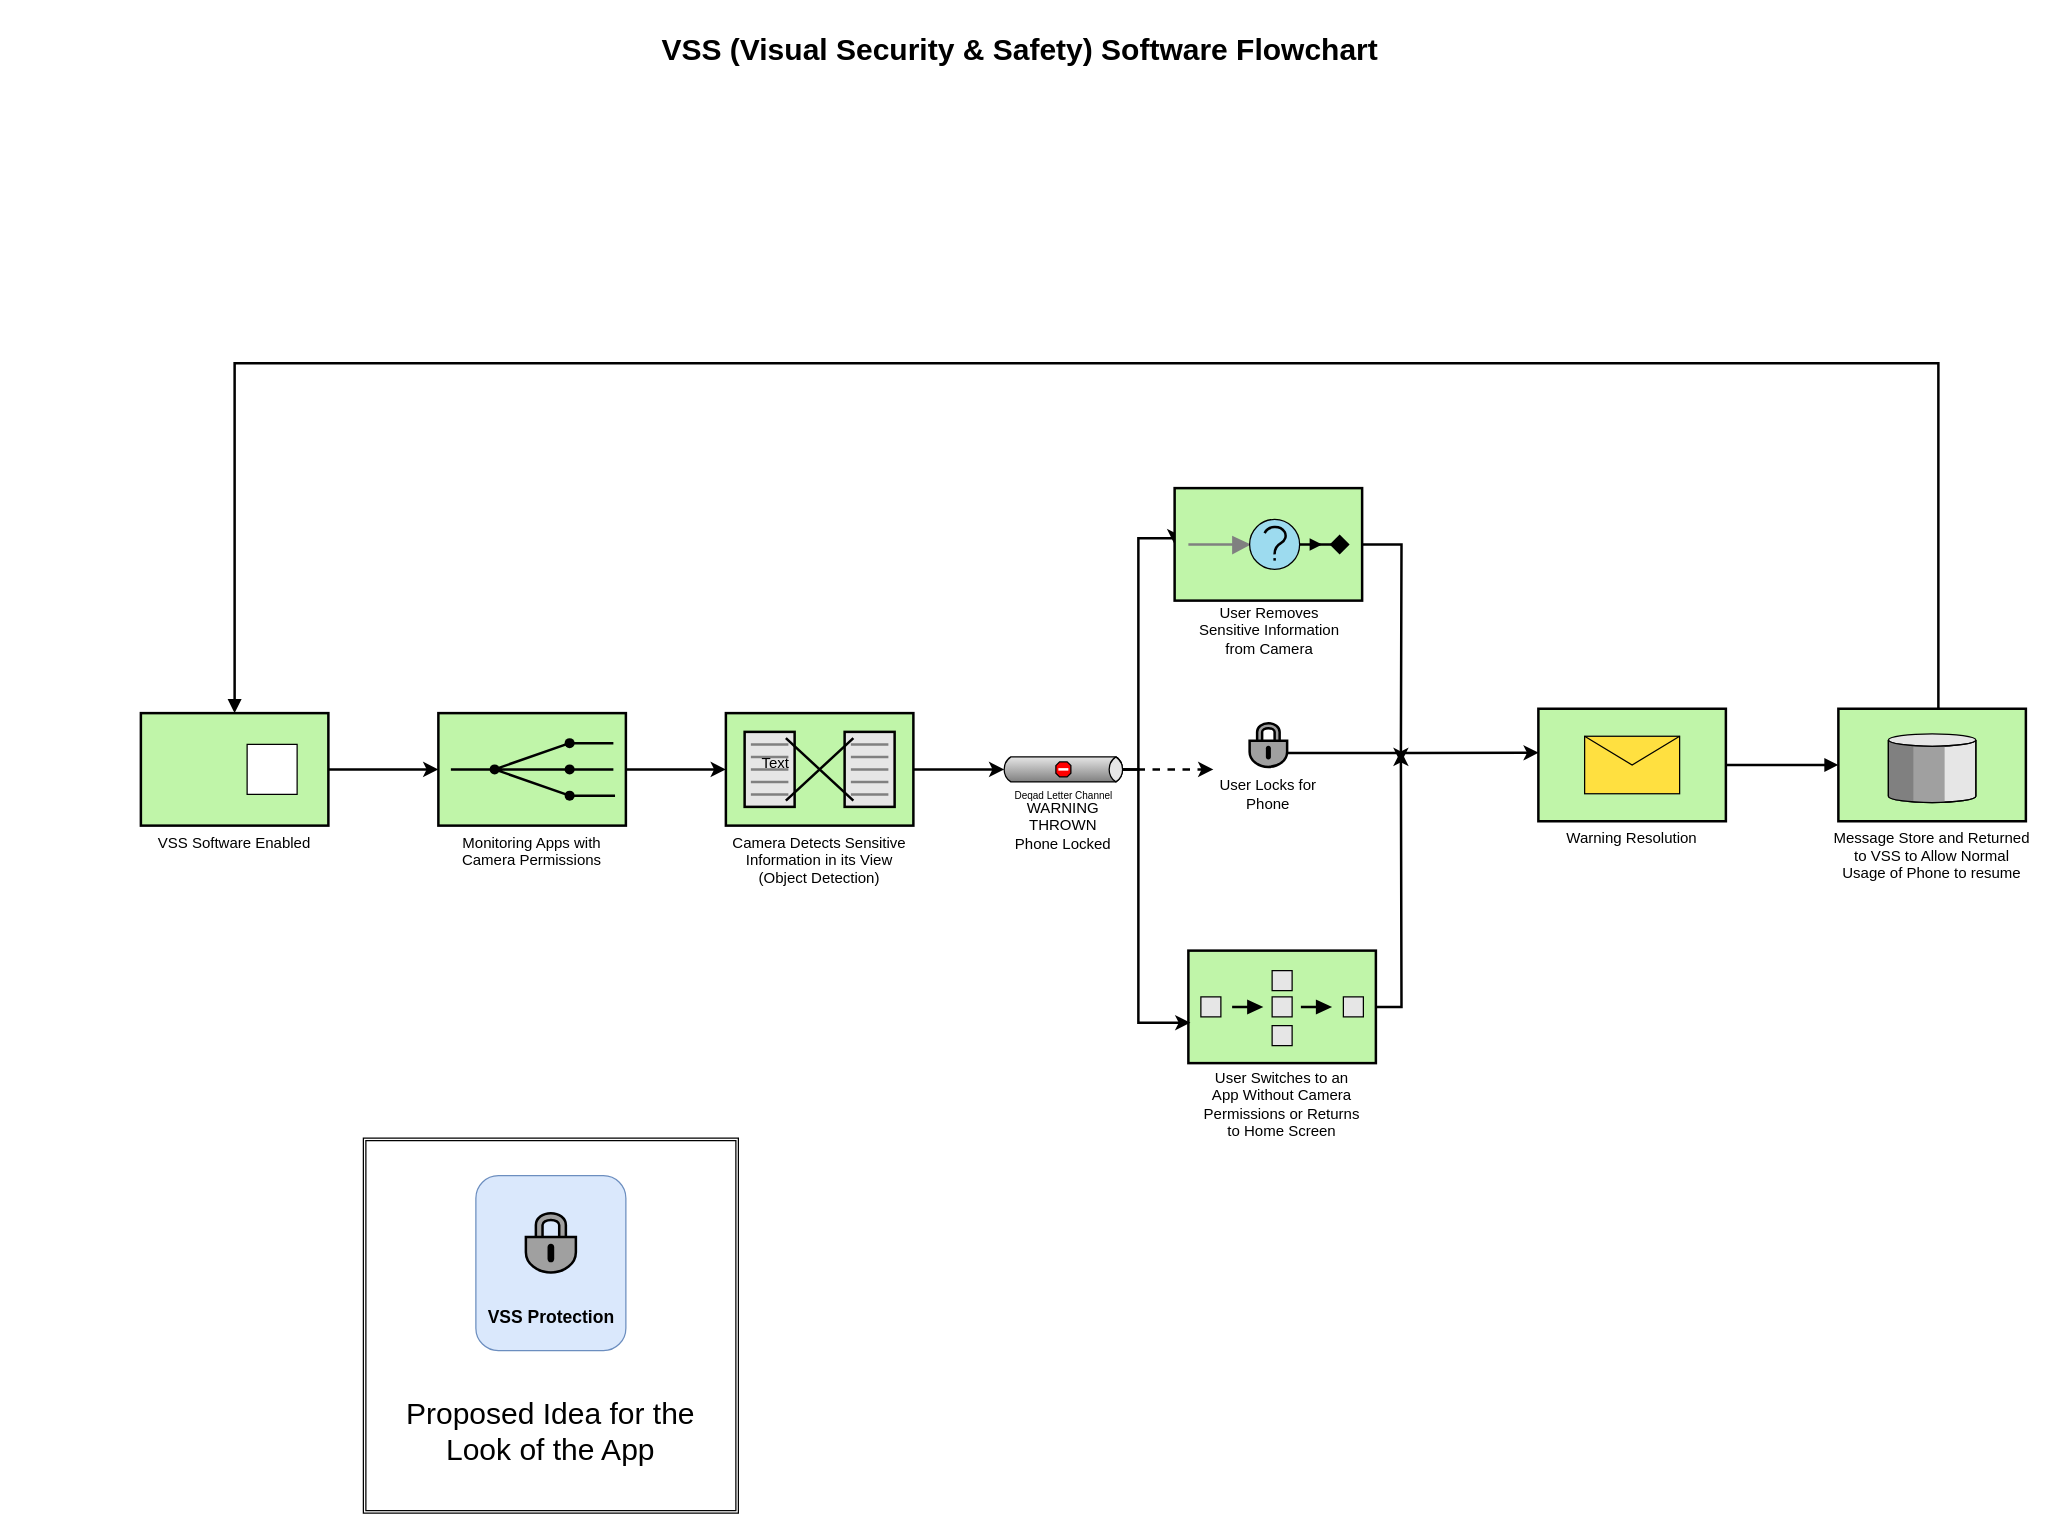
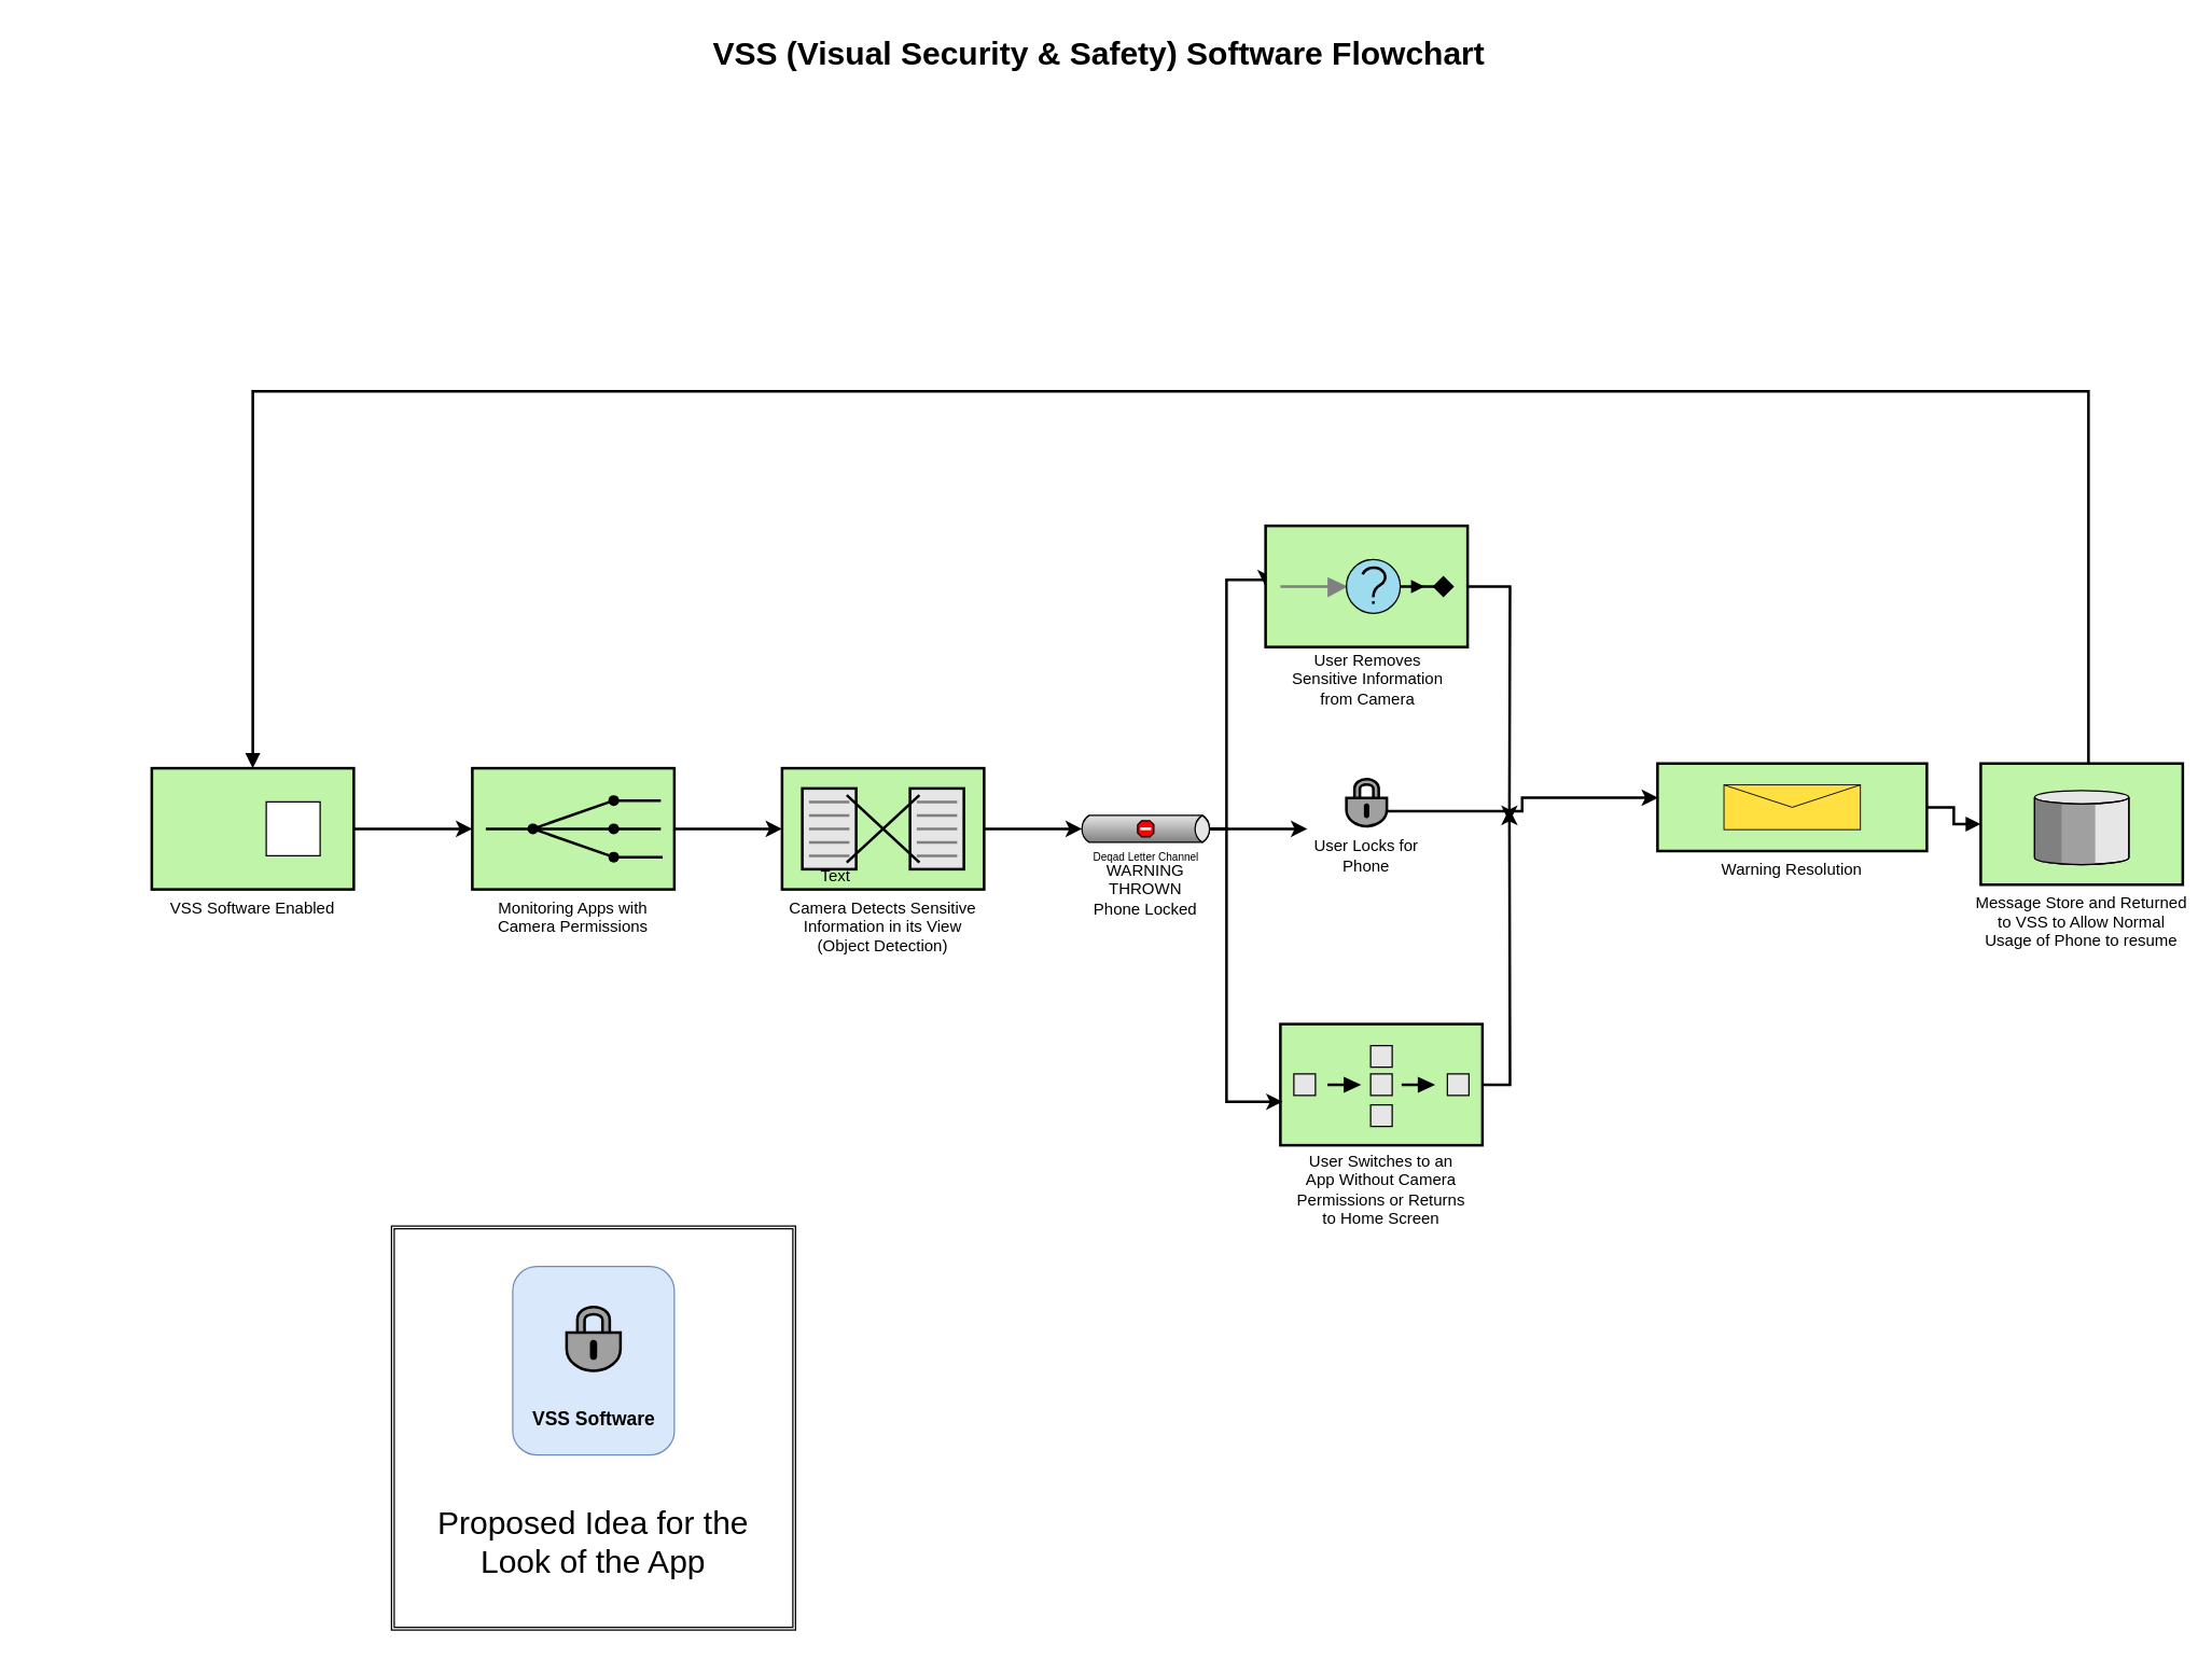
  <mxCell id="0" style=";html=1;" />
  <mxCell id="1" style=";html=1;" parent="0" />
  <mxCell id="2" value="" style="shape=ext;double=1;whiteSpace=wrap;html=1;aspect=fixed;" vertex="1" parent="1"><mxGeometry x="290" y="910" width="300" height="300" as="geometry" /></mxCell>
  <mxCell id="3" style="edgeStyle=orthogonalEdgeStyle;rounded=0;orthogonalLoop=1;jettySize=auto;html=1;exitX=1;exitY=0.5;exitDx=0;exitDy=0;exitPerimeter=0;entryX=0;entryY=0.5;entryDx=2.7;entryDy=0;entryPerimeter=0;strokeWidth=2;" edge="1" parent="1" source="4" target="17"><mxGeometry relative="1" as="geometry"><Array as="points"><mxPoint x="790" y="615" /><mxPoint x="790" y="615" /></Array></mxGeometry></mxCell>
  <mxCell id="4" value="Camera Detects Sensitive&#10;Information in its View&#10;(Object Detection)" style="strokeWidth=2;dashed=0;align=center;fontSize=12;shape=mxgraph.eip.message_translator;fillColor=#c0f5a9;verticalLabelPosition=bottom;verticalAlign=top;" parent="1" vertex="1"><mxGeometry x="580" y="570" width="150" height="90" as="geometry" /></mxCell>
  <mxCell id="5" style="edgeStyle=orthogonalEdgeStyle;rounded=0;orthogonalLoop=1;jettySize=auto;html=1;exitX=1;exitY=0.5;exitDx=0;exitDy=0;exitPerimeter=0;entryX=0;entryY=0.5;entryDx=0;entryDy=0;entryPerimeter=0;strokeWidth=2;" edge="1" parent="1" source="6" target="4"><mxGeometry relative="1" as="geometry" /></mxCell>
  <mxCell id="6" value="Monitoring Apps with&#10;Camera Permissions" style="strokeWidth=2;dashed=0;align=center;fontSize=12;fillColor=#c0f5a9;verticalLabelPosition=bottom;verticalAlign=top;shape=mxgraph.eip.recipient_list;" parent="1" vertex="1"><mxGeometry x="350" y="570" width="150" height="90" as="geometry" /></mxCell>
  <mxCell id="7" style="edgeStyle=orthogonalEdgeStyle;rounded=0;orthogonalLoop=1;jettySize=auto;html=1;exitX=1;exitY=0.5;exitDx=0;exitDy=0;entryX=0;entryY=0.5;entryDx=0;entryDy=0;entryPerimeter=0;strokeWidth=2;" edge="1" parent="1" source="8" target="6"><mxGeometry relative="1" as="geometry" /></mxCell>
  <mxCell id="8" value="VSS Software Enabled" style="strokeWidth=2;dashed=0;align=center;fontSize=12;shape=rect;verticalLabelPosition=bottom;verticalAlign=top;fillColor=#c0f5a9" parent="1" vertex="1"><mxGeometry x="112" y="570" width="150" height="90" as="geometry" /></mxCell>
  <mxCell id="9" value="" style="strokeWidth=1;dashed=0;align=center;fontSize=8;shape=rect;fillColor=#ffffff;strokeColor=#000000;" parent="8" vertex="1"><mxGeometry x="85" y="25" width="40" height="40" as="geometry" /></mxCell>
  <mxCell id="10" style="edgeStyle=orthogonalEdgeStyle;rounded=0;html=1;endArrow=block;endFill=1;jettySize=auto;orthogonalLoop=1;strokeWidth=2;startArrow=none;startFill=0;" parent="1" source="11" target="13" edge="1"><mxGeometry relative="1" as="geometry" /></mxCell>
- <mxCell id="11" value="Warning Resolution" style="strokeWidth=2;dashed=0;align=center;fontSize=12;fillColor=#c0f5a9;verticalLabelPosition=bottom;verticalAlign=top;shape=mxgraph.eip.envelope_wrapper;" parent="1" vertex="1"><mxGeometry x="1230" y="566.5" width="150" height="90" as="geometry" /></mxCell>
+ <mxCell id="11" value="Warning Resolution" style="strokeWidth=2;dashed=0;align=center;fontSize=12;fillColor=#c0f5a9;verticalLabelPosition=bottom;verticalAlign=top;shape=mxgraph.eip.envelope_wrapper;" parent="1" vertex="1"><mxGeometry x="1230" y="566.5" width="200" height="65" as="geometry" /></mxCell>
  <mxCell id="12" style="edgeStyle=orthogonalEdgeStyle;rounded=0;html=1;endArrow=block;endFill=1;jettySize=auto;orthogonalLoop=1;fontSize=12;strokeWidth=2;startArrow=none;startFill=0;" parent="1" source="13" target="8" edge="1"><mxGeometry relative="1" as="geometry"><Array as="points"><mxPoint x="1550" y="290" /><mxPoint x="187" y="290" /></Array></mxGeometry></mxCell>
  <mxCell id="13" value="Message Store and Returned &#10;to VSS to Allow Normal &#10;Usage of Phone to resume" style="strokeWidth=2;dashed=0;align=center;fontSize=12;verticalLabelPosition=bottom;verticalAlign=top;shape=mxgraph.eip.message_store;fillColor=#c0f5a9" parent="1" vertex="1"><mxGeometry x="1470" y="566.5" width="150" height="90" as="geometry" /></mxCell>
  <mxCell id="14" value="VSS (Visual Security &amp;amp; Safety) Software Flowchart" style="text;strokeColor=none;fillColor=none;html=1;fontSize=24;fontStyle=1;verticalAlign=middle;align=center;" parent="1" vertex="1"><mxGeometry x="20" y="20" width="1590" height="40" as="geometry" /></mxCell>
- <mxCell id="15" value="Text" style="text;html=1;strokeColor=none;fillColor=none;align=center;verticalAlign=middle;whiteSpace=wrap;rounded=0;" vertex="1" parent="1"><mxGeometry x="600" y="600" width="40" height="20" as="geometry" /></mxCell>
+ <mxCell id="15" value="Text" style="text;html=1;strokeColor=none;fillColor=none;align=center;verticalAlign=middle;whiteSpace=wrap;rounded=0;" vertex="1" parent="1"><mxGeometry x="600" y="640" width="40" height="20" as="geometry" /></mxCell>
  <mxCell id="16" value="" style="group" vertex="1" connectable="0" parent="1"><mxGeometry x="800" y="605" width="100" height="80" as="geometry" /></mxCell>
  <mxCell id="17" value="Deqad Letter Channel" style="strokeWidth=1;dashed=0;align=center;html=1;fontSize=8;shape=mxgraph.eip.deadLetterChannel;verticalLabelPosition=bottom;labelBackgroundColor=#ffffff;verticalAlign=top;" parent="16" vertex="1"><mxGeometry width="100" height="20" as="geometry" /></mxCell>
  <mxCell id="18" value="WARNING THROWN&lt;br&gt;Phone Locked" style="text;html=1;strokeColor=none;fillColor=none;align=center;verticalAlign=middle;whiteSpace=wrap;rounded=0;" vertex="1" parent="16"><mxGeometry x="10" y="30" width="80" height="50" as="geometry" /></mxCell>
  <mxCell id="19" value="" style="group" vertex="1" connectable="0" parent="1"><mxGeometry x="950" y="760" width="150" height="150" as="geometry" /></mxCell>
  <mxCell id="20" value="" style="strokeWidth=2;dashed=0;align=center;fontSize=12;fillColor=#c0f5a9;verticalLabelPosition=bottom;verticalAlign=top;shape=mxgraph.eip.composed_message_processor;" parent="19" vertex="1"><mxGeometry width="150" height="90" as="geometry" /></mxCell>
  <mxCell id="21" value="User Switches to an App Without Camera Permissions or Returns to Home Screen" style="text;html=1;strokeColor=none;fillColor=none;align=center;verticalAlign=middle;whiteSpace=wrap;rounded=0;" vertex="1" parent="19"><mxGeometry x="10" y="95" width="130" height="55" as="geometry" /></mxCell>
  <mxCell id="22" value="" style="group" vertex="1" connectable="0" parent="1"><mxGeometry x="969" y="578" width="90" height="67" as="geometry" /></mxCell>
  <mxCell id="23" value="" style="dashed=0;outlineConnect=0;strokeWidth=2;html=1;align=center;fontSize=8;verticalLabelPosition=bottom;verticalAlign=top;shape=mxgraph.eip.durable_subscriber;fillColor=#a0a0a0;" vertex="1" parent="22"><mxGeometry x="30" width="30" height="35" as="geometry" /></mxCell>
  <mxCell id="24" value="User Locks for Phone" style="text;html=1;strokeColor=none;fillColor=none;align=center;verticalAlign=middle;whiteSpace=wrap;rounded=0;" vertex="1" parent="22"><mxGeometry y="47" width="90" height="20" as="geometry" /></mxCell>
  <mxCell id="25" style="edgeStyle=orthogonalEdgeStyle;rounded=0;orthogonalLoop=1;jettySize=auto;html=1;exitX=1;exitY=0.5;exitDx=-2.7;exitDy=0;exitPerimeter=0;strokeWidth=2;entryX=0;entryY=0.5;entryDx=0;entryDy=0;entryPerimeter=0;" edge="1" parent="1" source="17" target="27"><mxGeometry relative="1" as="geometry"><mxPoint x="910" y="450" as="targetPoint" /><Array as="points"><mxPoint x="910" y="615" /><mxPoint x="910" y="430" /><mxPoint x="939" y="430" /></Array></mxGeometry></mxCell>
  <mxCell id="26" value="" style="group" vertex="1" connectable="0" parent="1"><mxGeometry x="939" y="390" width="150" height="136" as="geometry" /></mxCell>
  <mxCell id="27" value="" style="fillColor=#c0f5a9;dashed=0;outlineConnect=0;strokeWidth=2;html=1;align=center;fontSize=8;verticalLabelPosition=bottom;verticalAlign=top;shape=mxgraph.eip.selective_consumer;" vertex="1" parent="26"><mxGeometry width="150" height="90" as="geometry" /></mxCell>
  <mxCell id="28" value="User Removes Sensitive Information from Camera" style="text;html=1;strokeColor=none;fillColor=none;align=center;verticalAlign=middle;whiteSpace=wrap;rounded=0;" vertex="1" parent="26"><mxGeometry x="11" y="91" width="130" height="45" as="geometry" /></mxCell>
- <mxCell id="29" style="edgeStyle=orthogonalEdgeStyle;rounded=0;orthogonalLoop=1;jettySize=auto;html=1;exitX=1;exitY=0.5;exitDx=-2.7;exitDy=0;exitPerimeter=0;entryX=0.011;entryY=-0.5;entryDx=0;entryDy=0;entryPerimeter=0;strokeWidth=2;dashed=1;" edge="1" parent="1" source="17" target="24"><mxGeometry relative="1" as="geometry" /></mxCell>
+ <mxCell id="29" style="edgeStyle=orthogonalEdgeStyle;rounded=0;orthogonalLoop=1;jettySize=auto;html=1;exitX=1;exitY=0.5;exitDx=-2.7;exitDy=0;exitPerimeter=0;entryX=0.011;entryY=-0.5;entryDx=0;entryDy=0;entryPerimeter=0;strokeWidth=2;" edge="1" parent="1" source="17" target="24"><mxGeometry relative="1" as="geometry" /></mxCell>
  <mxCell id="30" style="edgeStyle=orthogonalEdgeStyle;rounded=0;orthogonalLoop=1;jettySize=auto;html=1;exitX=1;exitY=0.5;exitDx=-2.7;exitDy=0;exitPerimeter=0;strokeWidth=2;entryX=0.011;entryY=0.641;entryDx=0;entryDy=0;entryPerimeter=0;" edge="1" parent="1" source="17" target="20"><mxGeometry relative="1" as="geometry"><mxPoint x="910" y="820" as="targetPoint" /><Array as="points"><mxPoint x="910" y="615" /><mxPoint x="910" y="818" /></Array></mxGeometry></mxCell>
  <mxCell id="31" style="edgeStyle=orthogonalEdgeStyle;rounded=0;orthogonalLoop=1;jettySize=auto;html=1;exitX=1;exitY=0.68;exitDx=0;exitDy=0;exitPerimeter=0;entryX=0.002;entryY=0.391;entryDx=0;entryDy=0;entryPerimeter=0;strokeWidth=2;" edge="1" parent="1" source="23" target="11"><mxGeometry relative="1" as="geometry" /></mxCell>
  <mxCell id="32" style="edgeStyle=orthogonalEdgeStyle;rounded=0;orthogonalLoop=1;jettySize=auto;html=1;exitX=1;exitY=0.5;exitDx=0;exitDy=0;exitPerimeter=0;strokeWidth=2;" edge="1" parent="1" source="27"><mxGeometry relative="1" as="geometry"><mxPoint x="1120" y="610" as="targetPoint" /></mxGeometry></mxCell>
  <mxCell id="33" style="edgeStyle=orthogonalEdgeStyle;rounded=0;orthogonalLoop=1;jettySize=auto;html=1;exitX=1;exitY=0.5;exitDx=0;exitDy=0;exitPerimeter=0;strokeWidth=2;" edge="1" parent="1" source="20"><mxGeometry relative="1" as="geometry"><mxPoint x="1120" y="600" as="targetPoint" /></mxGeometry></mxCell>
  <mxCell id="34" value="" style="rounded=1;whiteSpace=wrap;html=1;fillColor=#dae8fc;strokeColor=#6c8ebf;" vertex="1" parent="1"><mxGeometry x="380" y="940" width="120" height="140" as="geometry" /></mxCell>
  <mxCell id="35" value="" style="dashed=0;outlineConnect=0;strokeWidth=2;html=1;align=center;fontSize=8;verticalLabelPosition=bottom;verticalAlign=top;shape=mxgraph.eip.durable_subscriber;fillColor=#a0a0a0;" vertex="1" parent="1"><mxGeometry x="420" y="970" width="40" height="47.5" as="geometry" /></mxCell>
- <mxCell id="36" value="&lt;font style=&quot;font-size: 14px&quot;&gt;VSS Protection&lt;/font&gt;" style="text;strokeColor=none;fillColor=none;html=1;fontSize=24;fontStyle=1;verticalAlign=middle;align=center;" vertex="1" parent="1"><mxGeometry x="390" y="1030" width="100" height="40" as="geometry" /></mxCell>
+ <mxCell id="36" value="&lt;font style=&quot;font-size: 14px&quot;&gt;VSS Software&lt;/font&gt;" style="text;strokeColor=none;fillColor=none;html=1;fontSize=24;fontStyle=1;verticalAlign=middle;align=center;" vertex="1" parent="1"><mxGeometry x="390" y="1030" width="100" height="40" as="geometry" /></mxCell>
  <mxCell id="37" value="&lt;font style=&quot;font-size: 24px&quot;&gt;Proposed Idea for the Look of the App&lt;/font&gt;" style="text;html=1;strokeColor=none;fillColor=none;align=center;verticalAlign=middle;whiteSpace=wrap;rounded=0;" vertex="1" parent="1"><mxGeometry x="320" y="1110" width="240" height="70" as="geometry" /></mxCell>
